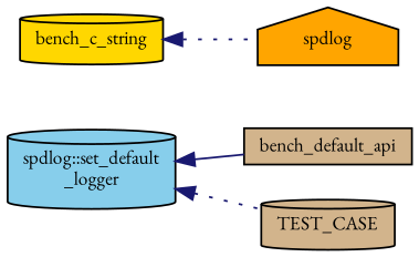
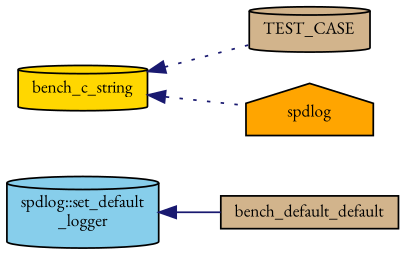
  digraph {
    fontname="EB Garamond"
    rankdir=LR
    node [color=black fillcolor=tan fontname="EB Garamond" fontsize=10 shape=cylinder style=filled]
    edge [color=midnightblue dir=back fontname="EB Garamond" fontsize=10 labelfontname=Helvetica labelfontsize=10 style=dotted]
    n1 [fillcolor=skyblue fontcolor=black height=0.2 label="spdlog::set_default\l_logger" width=0.4]
-   n2 [height=0.2 label=bench_default_api shape=box width=0.4]
+   n2 [height=0.2 label=bench_default_default shape=box width=0.4]
    n3 [height=0.2 label=TEST_CASE width=0.4]
    n4 [fillcolor=gold height=0.2 label=bench_c_string width=0.4]
    n5 [fillcolor=orange height=0.2 label=spdlog shape=house width=0.4]
    n1 -> n2 [style=solid]
-   n1 -> n3
+   n4 -> n3
    n4 -> n5
  }
